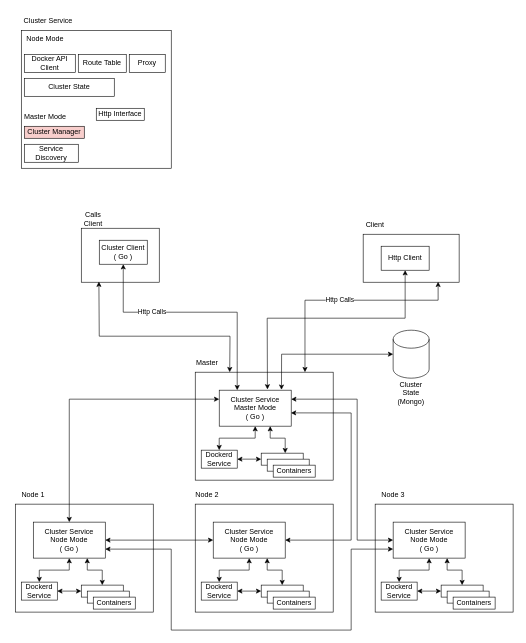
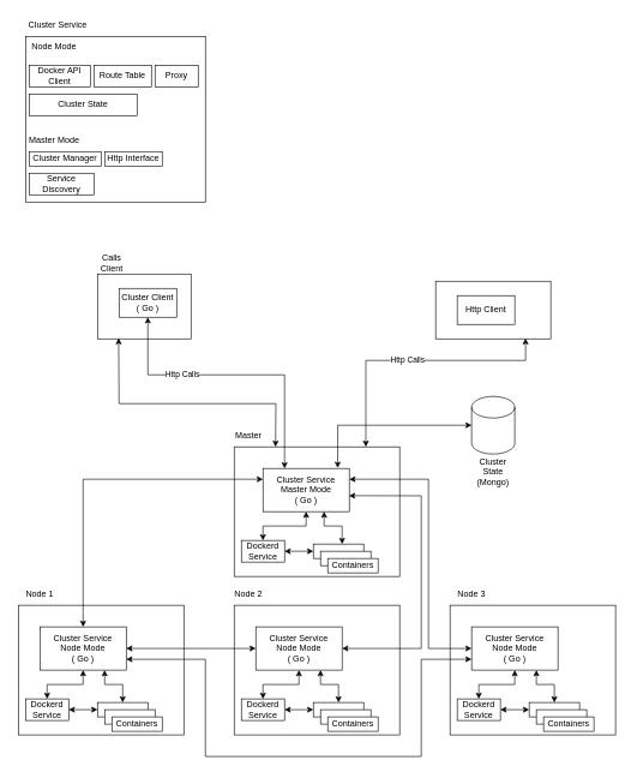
  <mxCell id="0" />
  <mxCell id="1" parent="0" />
  <mxCell id="2" value="Node 1" style="text;html=1;strokeColor=none;fillColor=none;align=center;verticalAlign=middle;whiteSpace=wrap;rounded=0;" parent="1" vertex="1"><mxGeometry x="25" y="810" width="60" height="30" as="geometry" /></mxCell>
  <mxCell id="3" value="Node 2" style="text;html=1;strokeColor=none;fillColor=none;align=center;verticalAlign=middle;whiteSpace=wrap;rounded=0;" parent="1" vertex="1"><mxGeometry x="315" y="810" width="60" height="30" as="geometry" /></mxCell>
  <mxCell id="4" value="Node 3" style="text;html=1;strokeColor=none;fillColor=none;align=center;verticalAlign=middle;whiteSpace=wrap;rounded=0;" parent="1" vertex="1"><mxGeometry x="625" y="810" width="60" height="30" as="geometry" /></mxCell>
  <mxCell id="5" value="" style="rounded=0;whiteSpace=wrap;html=1;" parent="1" vertex="1"><mxGeometry x="25" y="840" width="230" height="180" as="geometry" /></mxCell>
  <mxCell id="6" value="" style="rounded=0;whiteSpace=wrap;html=1;" parent="1" vertex="1"><mxGeometry x="325" y="620" width="230" height="180" as="geometry" /></mxCell>
  <mxCell id="7" value="Master" style="text;html=1;strokeColor=none;fillColor=none;align=center;verticalAlign=middle;whiteSpace=wrap;rounded=0;" parent="1" vertex="1"><mxGeometry x="315" y="590" width="60" height="30" as="geometry" /></mxCell>
  <mxCell id="8" value="" style="rounded=0;whiteSpace=wrap;html=1;" parent="1" vertex="1"><mxGeometry x="135" y="380" width="130" height="90" as="geometry" /></mxCell>
  <mxCell id="9" value="Calls Client" style="text;html=1;strokeColor=none;fillColor=none;align=center;verticalAlign=middle;whiteSpace=wrap;rounded=0;" parent="1" vertex="1"><mxGeometry x="125" y="350" width="60" height="30" as="geometry" /></mxCell>
  <mxCell id="10" value="" style="rounded=0;whiteSpace=wrap;html=1;" parent="1" vertex="1"><mxGeometry x="605" y="390" width="160" height="80" as="geometry" /></mxCell>
- <mxCell id="11" value="Client" style="text;html=1;strokeColor=none;fillColor=none;align=center;verticalAlign=middle;whiteSpace=wrap;rounded=0;" parent="1" vertex="1"><mxGeometry x="595" y="360" width="60" height="30" as="geometry" /></mxCell>
  <mxCell id="12" value="" style="endArrow=classic;startArrow=classic;html=1;rounded=0;exitX=0.25;exitY=0;exitDx=0;exitDy=0;entryX=0.226;entryY=0.99;entryDx=0;entryDy=0;entryPerimeter=0;" parent="1" source="6" target="8" edge="1"><mxGeometry width="50" height="50" relative="1" as="geometry"><mxPoint x="385" y="520" as="sourcePoint" /><mxPoint x="175" y="290" as="targetPoint" /><Array as="points"><mxPoint x="383" y="560" /><mxPoint x="165" y="560" /></Array></mxGeometry></mxCell>
  <mxCell id="13" value="" style="endArrow=classic;startArrow=classic;html=1;rounded=0;exitX=0.25;exitY=0;exitDx=0;exitDy=0;entryX=0.781;entryY=0.991;entryDx=0;entryDy=0;entryPerimeter=0;" parent="1" target="10" edge="1"><mxGeometry width="50" height="50" relative="1" as="geometry"><mxPoint x="508" y="620" as="sourcePoint" /><mxPoint x="720" y="290" as="targetPoint" /><Array as="points"><mxPoint x="508" y="500" /><mxPoint x="730" y="500" /></Array></mxGeometry></mxCell>
  <mxCell id="14" value="Http Calls" style="edgeLabel;html=1;align=center;verticalAlign=middle;resizable=0;points=[];" vertex="1" connectable="0" parent="13"><mxGeometry x="0.201" y="2" relative="1" as="geometry"><mxPoint x="-47" as="offset" /></mxGeometry></mxCell>
  <mxCell id="15" value="&lt;div&gt;Cluster Service &lt;br&gt;&lt;/div&gt;&lt;div&gt;Node Mode&lt;/div&gt;&lt;div&gt;( Go )&lt;br&gt;&lt;/div&gt;" style="rounded=0;whiteSpace=wrap;html=1;" parent="1" vertex="1"><mxGeometry x="55" y="870" width="120" height="60" as="geometry" /></mxCell>
  <mxCell id="16" value="&lt;div&gt;Dockerd Service&lt;br&gt;&lt;/div&gt;" style="rounded=0;whiteSpace=wrap;html=1;" parent="1" vertex="1"><mxGeometry x="35" y="970" width="60" height="30" as="geometry" /></mxCell>
  <mxCell id="17" value="&lt;div&gt;Cluster Client&lt;br&gt;&lt;/div&gt;&lt;div&gt;( Go )&lt;br&gt;&lt;/div&gt;" style="rounded=0;whiteSpace=wrap;html=1;" parent="1" vertex="1"><mxGeometry x="165" y="400" width="80" height="40" as="geometry" /></mxCell>
  <mxCell id="18" value="" style="endArrow=classic;startArrow=classic;html=1;rounded=0;entryX=0.5;entryY=1;entryDx=0;entryDy=0;exitX=0.5;exitY=0;exitDx=0;exitDy=0;" parent="1" target="17" edge="1"><mxGeometry width="50" height="50" relative="1" as="geometry"><mxPoint x="395" y="650" as="sourcePoint" /><mxPoint x="425" y="290" as="targetPoint" /><Array as="points"><mxPoint x="395" y="600" /><mxPoint x="395" y="520" /><mxPoint x="205" y="520" /></Array></mxGeometry></mxCell>
  <mxCell id="19" value="Http Calls" style="edgeLabel;html=1;align=center;verticalAlign=middle;resizable=0;points=[];" vertex="1" connectable="0" parent="18"><mxGeometry x="0.364" y="-2" relative="1" as="geometry"><mxPoint as="offset" /></mxGeometry></mxCell>
  <mxCell id="20" value="" style="rounded=0;whiteSpace=wrap;html=1;" parent="1" vertex="1"><mxGeometry x="135" y="975" width="70" height="20" as="geometry" /></mxCell>
  <mxCell id="21" value="" style="rounded=0;whiteSpace=wrap;html=1;" parent="1" vertex="1"><mxGeometry x="145" y="985" width="70" height="20" as="geometry" /></mxCell>
  <mxCell id="22" value="Containers" style="rounded=0;whiteSpace=wrap;html=1;" parent="1" vertex="1"><mxGeometry x="155" y="995" width="70" height="20" as="geometry" /></mxCell>
  <mxCell id="23" value="" style="endArrow=classic;startArrow=classic;html=1;rounded=0;exitX=1;exitY=0.5;exitDx=0;exitDy=0;entryX=0;entryY=0.5;entryDx=0;entryDy=0;" parent="1" source="16" target="20" edge="1"><mxGeometry width="50" height="50" relative="1" as="geometry"><mxPoint x="195" y="840" as="sourcePoint" /><mxPoint x="245" y="790" as="targetPoint" /></mxGeometry></mxCell>
  <mxCell id="24" value="" style="endArrow=classic;startArrow=classic;html=1;rounded=0;entryX=0.5;entryY=1;entryDx=0;entryDy=0;" parent="1" target="15" edge="1"><mxGeometry width="50" height="50" relative="1" as="geometry"><mxPoint x="65" y="970" as="sourcePoint" /><mxPoint x="125" y="710" as="targetPoint" /><Array as="points"><mxPoint x="65" y="950" /><mxPoint x="115" y="950" /></Array></mxGeometry></mxCell>
  <mxCell id="25" value="" style="rounded=0;whiteSpace=wrap;html=1;" parent="1" vertex="1"><mxGeometry x="325" y="840" width="230" height="180" as="geometry" /></mxCell>
  <mxCell id="26" value="&lt;div&gt;Cluster Service &lt;br&gt;&lt;/div&gt;&lt;div&gt;Node Mode&lt;/div&gt;&lt;div&gt;( Go )&lt;br&gt;&lt;/div&gt;" style="rounded=0;whiteSpace=wrap;html=1;" parent="1" vertex="1"><mxGeometry x="355" y="870" width="120" height="60" as="geometry" /></mxCell>
  <mxCell id="27" value="&lt;div&gt;Dockerd Service&lt;br&gt;&lt;/div&gt;" style="rounded=0;whiteSpace=wrap;html=1;" parent="1" vertex="1"><mxGeometry x="335" y="970" width="60" height="30" as="geometry" /></mxCell>
  <mxCell id="28" value="" style="rounded=0;whiteSpace=wrap;html=1;" parent="1" vertex="1"><mxGeometry x="435" y="975" width="70" height="20" as="geometry" /></mxCell>
  <mxCell id="29" value="" style="rounded=0;whiteSpace=wrap;html=1;" parent="1" vertex="1"><mxGeometry x="445" y="985" width="70" height="20" as="geometry" /></mxCell>
  <mxCell id="30" value="Containers" style="rounded=0;whiteSpace=wrap;html=1;" parent="1" vertex="1"><mxGeometry x="455" y="995" width="70" height="20" as="geometry" /></mxCell>
  <mxCell id="31" value="" style="endArrow=classic;startArrow=classic;html=1;rounded=0;exitX=1;exitY=0.5;exitDx=0;exitDy=0;entryX=0;entryY=0.5;entryDx=0;entryDy=0;" parent="1" source="27" target="28" edge="1"><mxGeometry width="50" height="50" relative="1" as="geometry"><mxPoint x="495" y="840" as="sourcePoint" /><mxPoint x="545" y="790" as="targetPoint" /></mxGeometry></mxCell>
  <mxCell id="32" value="" style="endArrow=classic;startArrow=classic;html=1;rounded=0;entryX=0.5;entryY=1;entryDx=0;entryDy=0;" parent="1" target="26" edge="1"><mxGeometry width="50" height="50" relative="1" as="geometry"><mxPoint x="365" y="970" as="sourcePoint" /><mxPoint x="425" y="710" as="targetPoint" /><Array as="points"><mxPoint x="365" y="950" /><mxPoint x="415" y="950" /></Array></mxGeometry></mxCell>
  <mxCell id="33" value="" style="rounded=0;whiteSpace=wrap;html=1;" parent="1" vertex="1"><mxGeometry x="625" y="840" width="230" height="180" as="geometry" /></mxCell>
  <mxCell id="34" value="&lt;div&gt;Cluster Service &lt;br&gt;&lt;/div&gt;&lt;div&gt;Node Mode&lt;/div&gt;&lt;div&gt;( Go )&lt;br&gt;&lt;/div&gt;" style="rounded=0;whiteSpace=wrap;html=1;" parent="1" vertex="1"><mxGeometry x="655" y="870" width="120" height="60" as="geometry" /></mxCell>
  <mxCell id="35" value="&lt;div&gt;Dockerd Service&lt;br&gt;&lt;/div&gt;" style="rounded=0;whiteSpace=wrap;html=1;" parent="1" vertex="1"><mxGeometry x="635" y="970" width="60" height="30" as="geometry" /></mxCell>
  <mxCell id="36" value="" style="rounded=0;whiteSpace=wrap;html=1;" parent="1" vertex="1"><mxGeometry x="735" y="975" width="70" height="20" as="geometry" /></mxCell>
  <mxCell id="37" value="" style="rounded=0;whiteSpace=wrap;html=1;" parent="1" vertex="1"><mxGeometry x="745" y="985" width="70" height="20" as="geometry" /></mxCell>
  <mxCell id="38" value="Containers" style="rounded=0;whiteSpace=wrap;html=1;" parent="1" vertex="1"><mxGeometry x="755" y="995" width="70" height="20" as="geometry" /></mxCell>
  <mxCell id="39" value="" style="endArrow=classic;startArrow=classic;html=1;rounded=0;exitX=1;exitY=0.5;exitDx=0;exitDy=0;entryX=0;entryY=0.5;entryDx=0;entryDy=0;" parent="1" source="35" target="36" edge="1"><mxGeometry width="50" height="50" relative="1" as="geometry"><mxPoint x="795" y="840" as="sourcePoint" /><mxPoint x="845" y="790" as="targetPoint" /></mxGeometry></mxCell>
  <mxCell id="40" value="" style="endArrow=classic;startArrow=classic;html=1;rounded=0;entryX=0.5;entryY=1;entryDx=0;entryDy=0;" parent="1" target="34" edge="1"><mxGeometry width="50" height="50" relative="1" as="geometry"><mxPoint x="665" y="970" as="sourcePoint" /><mxPoint x="725" y="710" as="targetPoint" /><Array as="points"><mxPoint x="665" y="950" /><mxPoint x="715" y="950" /></Array></mxGeometry></mxCell>
  <mxCell id="41" value="&lt;div&gt;Cluster Service &lt;br&gt;&lt;/div&gt;&lt;div&gt;Master Mode&lt;/div&gt;&lt;div&gt;( Go )&lt;br&gt;&lt;/div&gt;" style="rounded=0;whiteSpace=wrap;html=1;" parent="1" vertex="1"><mxGeometry x="365" y="650" width="120" height="60" as="geometry" /></mxCell>
  <mxCell id="42" value="&lt;div&gt;Dockerd Service&lt;br&gt;&lt;/div&gt;" style="rounded=0;whiteSpace=wrap;html=1;" parent="1" vertex="1"><mxGeometry x="335" y="750" width="60" height="30" as="geometry" /></mxCell>
  <mxCell id="43" value="" style="rounded=0;whiteSpace=wrap;html=1;" parent="1" vertex="1"><mxGeometry x="435" y="755" width="70" height="20" as="geometry" /></mxCell>
  <mxCell id="44" value="" style="rounded=0;whiteSpace=wrap;html=1;" parent="1" vertex="1"><mxGeometry x="445" y="765" width="70" height="20" as="geometry" /></mxCell>
  <mxCell id="45" value="Containers" style="rounded=0;whiteSpace=wrap;html=1;" parent="1" vertex="1"><mxGeometry x="455" y="775" width="70" height="20" as="geometry" /></mxCell>
  <mxCell id="46" value="" style="endArrow=classic;startArrow=classic;html=1;rounded=0;exitX=1;exitY=0.5;exitDx=0;exitDy=0;entryX=0;entryY=0.5;entryDx=0;entryDy=0;" parent="1" source="42" target="43" edge="1"><mxGeometry width="50" height="50" relative="1" as="geometry"><mxPoint x="495" y="620" as="sourcePoint" /><mxPoint x="545" y="570" as="targetPoint" /></mxGeometry></mxCell>
  <mxCell id="47" value="" style="endArrow=classic;startArrow=classic;html=1;rounded=0;entryX=0.5;entryY=1;entryDx=0;entryDy=0;" parent="1" target="41" edge="1"><mxGeometry width="50" height="50" relative="1" as="geometry"><mxPoint x="365" y="750" as="sourcePoint" /><mxPoint x="425" y="490" as="targetPoint" /><Array as="points"><mxPoint x="365" y="730" /><mxPoint x="425" y="730" /></Array></mxGeometry></mxCell>
  <mxCell id="48" value="" style="endArrow=classic;startArrow=classic;html=1;rounded=0;exitX=1;exitY=0.25;exitDx=0;exitDy=0;entryX=0;entryY=0.5;entryDx=0;entryDy=0;" parent="1" source="41" target="34" edge="1"><mxGeometry width="50" height="50" relative="1" as="geometry"><mxPoint x="695" y="640" as="sourcePoint" /><mxPoint x="745" y="590" as="targetPoint" /><Array as="points"><mxPoint x="595" y="665" /><mxPoint x="595" y="900" /></Array></mxGeometry></mxCell>
  <mxCell id="49" value="" style="endArrow=classic;startArrow=classic;html=1;rounded=0;entryX=0.997;entryY=0.631;entryDx=0;entryDy=0;entryPerimeter=0;exitX=1;exitY=0.5;exitDx=0;exitDy=0;" parent="1" source="26" target="41" edge="1"><mxGeometry width="50" height="50" relative="1" as="geometry"><mxPoint x="685" y="680" as="sourcePoint" /><mxPoint x="685" y="660" as="targetPoint" /><Array as="points"><mxPoint x="585" y="900" /><mxPoint x="585" y="688" /></Array></mxGeometry></mxCell>
  <mxCell id="50" value="Http Client" style="rounded=0;whiteSpace=wrap;html=1;" vertex="1" parent="1"><mxGeometry x="635" y="410" width="80" height="40" as="geometry" /></mxCell>
- <mxCell id="51" value="" style="endArrow=classic;startArrow=classic;html=1;rounded=0;entryX=0.5;entryY=1;entryDx=0;entryDy=0;exitX=0.67;exitY=-0.021;exitDx=0;exitDy=0;exitPerimeter=0;" edge="1" parent="1" source="41" target="50"><mxGeometry width="50" height="50" relative="1" as="geometry"><mxPoint x="465" y="330" as="sourcePoint" /><mxPoint x="515" y="280" as="targetPoint" /><Array as="points"><mxPoint x="445" y="530" /><mxPoint x="675" y="530" /></Array></mxGeometry></mxCell>
  <mxCell id="52" value="" style="shape=cylinder3;whiteSpace=wrap;html=1;boundedLbl=1;backgroundOutline=1;size=15;" vertex="1" parent="1"><mxGeometry x="655" y="550" width="60" height="80" as="geometry" /></mxCell>
  <mxCell id="53" value="" style="endArrow=classic;startArrow=classic;html=1;rounded=0;exitX=0.865;exitY=-0.012;exitDx=0;exitDy=0;exitPerimeter=0;entryX=0;entryY=0.5;entryDx=0;entryDy=0;entryPerimeter=0;" edge="1" parent="1" source="41" target="52"><mxGeometry width="50" height="50" relative="1" as="geometry"><mxPoint x="675" y="610" as="sourcePoint" /><mxPoint x="725" y="560" as="targetPoint" /><Array as="points"><mxPoint x="469" y="590" /></Array></mxGeometry></mxCell>
  <mxCell id="54" value="&lt;div&gt;Cluster State&lt;/div&gt;&lt;div&gt;(Mongo)&lt;br&gt;&lt;/div&gt;" style="text;html=1;strokeColor=none;fillColor=none;align=center;verticalAlign=middle;whiteSpace=wrap;rounded=0;" vertex="1" parent="1"><mxGeometry x="655" y="640" width="60" height="30" as="geometry" /></mxCell>
  <mxCell id="55" value="" style="endArrow=classic;startArrow=classic;html=1;rounded=0;exitX=0.75;exitY=1;exitDx=0;exitDy=0;entryX=0.5;entryY=0;entryDx=0;entryDy=0;" edge="1" parent="1" source="15" target="20"><mxGeometry width="50" height="50" relative="1" as="geometry"><mxPoint x="275" y="1110" as="sourcePoint" /><mxPoint x="325" y="1060" as="targetPoint" /><Array as="points"><mxPoint x="145" y="950" /><mxPoint x="170" y="950" /></Array></mxGeometry></mxCell>
  <mxCell id="56" value="" style="endArrow=classic;startArrow=classic;html=1;rounded=0;entryX=0.75;entryY=1;entryDx=0;entryDy=0;exitX=0.5;exitY=0;exitDx=0;exitDy=0;" edge="1" parent="1" source="28" target="26"><mxGeometry width="50" height="50" relative="1" as="geometry"><mxPoint x="475" y="1100" as="sourcePoint" /><mxPoint x="525" y="1050" as="targetPoint" /><Array as="points"><mxPoint x="470" y="950" /><mxPoint x="445" y="950" /></Array></mxGeometry></mxCell>
  <mxCell id="57" value="" style="endArrow=classic;startArrow=classic;html=1;rounded=0;entryX=0.75;entryY=1;entryDx=0;entryDy=0;exitX=0.5;exitY=0;exitDx=0;exitDy=0;" edge="1" parent="1" source="36" target="34"><mxGeometry width="50" height="50" relative="1" as="geometry"><mxPoint x="845" y="1090" as="sourcePoint" /><mxPoint x="895" y="1040" as="targetPoint" /><Array as="points"><mxPoint x="770" y="950" /><mxPoint x="745" y="950" /></Array></mxGeometry></mxCell>
  <mxCell id="58" value="" style="rounded=0;whiteSpace=wrap;html=1;" vertex="1" parent="1"><mxGeometry x="35" y="50" width="250" height="230" as="geometry" /></mxCell>
  <mxCell id="59" value="Cluster Service" style="text;html=1;strokeColor=none;fillColor=none;align=center;verticalAlign=middle;whiteSpace=wrap;rounded=0;" vertex="1" parent="1"><mxGeometry x="25" y="20" width="110" height="30" as="geometry" /></mxCell>
  <mxCell id="60" value="Route Table" style="rounded=0;whiteSpace=wrap;html=1;" vertex="1" parent="1"><mxGeometry x="130" y="90" width="80" height="30" as="geometry" /></mxCell>
  <mxCell id="61" value="Proxy" style="rounded=0;whiteSpace=wrap;html=1;" vertex="1" parent="1"><mxGeometry x="215" y="90" width="60" height="30" as="geometry" /></mxCell>
  <mxCell id="62" value="Docker API Client" style="rounded=0;whiteSpace=wrap;html=1;" vertex="1" parent="1"><mxGeometry x="40" y="90" width="85" height="30" as="geometry" /></mxCell>
- <mxCell id="63" value="Http Interface" style="rounded=0;whiteSpace=wrap;html=1;" vertex="1" parent="1"><mxGeometry x="160" y="180" width="80" height="20" as="geometry" /></mxCell>
+ <mxCell id="63" value="Http Interface" style="rounded=0;whiteSpace=wrap;html=1;" vertex="1" parent="1"><mxGeometry x="145" y="210" width="80" height="20" as="geometry" /></mxCell>
  <mxCell id="64" value="Cluster State" style="rounded=0;whiteSpace=wrap;html=1;" vertex="1" parent="1"><mxGeometry x="40" y="130" width="150" height="30" as="geometry" /></mxCell>
- <mxCell id="65" value="Cluster Manager" style="rounded=0;whiteSpace=wrap;html=1;fillColor=#f8cecc;" vertex="1" parent="1"><mxGeometry x="40" y="210" width="100" height="20" as="geometry" /></mxCell>
+ <mxCell id="65" value="Cluster Manager" style="rounded=0;whiteSpace=wrap;html=1;" vertex="1" parent="1"><mxGeometry x="40" y="210" width="100" height="20" as="geometry" /></mxCell>
  <mxCell id="66" value="" style="endArrow=classic;startArrow=classic;html=1;rounded=0;entryX=0.75;entryY=1;entryDx=0;entryDy=0;exitX=0.5;exitY=0;exitDx=0;exitDy=0;" edge="1" parent="1"><mxGeometry width="50" height="50" relative="1" as="geometry"><mxPoint x="475" y="755" as="sourcePoint" /><mxPoint x="450" y="710" as="targetPoint" /><Array as="points"><mxPoint x="475" y="730" /><mxPoint x="450" y="730" /></Array></mxGeometry></mxCell>
  <mxCell id="67" value="Service Discovery" style="rounded=0;whiteSpace=wrap;html=1;" vertex="1" parent="1"><mxGeometry x="40" y="240" width="90" height="30" as="geometry" /></mxCell>
  <mxCell id="68" value="Node Mode" style="text;html=1;strokeColor=none;fillColor=none;align=center;verticalAlign=middle;whiteSpace=wrap;rounded=0;" vertex="1" parent="1"><mxGeometry x="20" y="50" width="110" height="30" as="geometry" /></mxCell>
  <mxCell id="69" value="Master Mode" style="text;html=1;strokeColor=none;fillColor=none;align=center;verticalAlign=middle;whiteSpace=wrap;rounded=0;" vertex="1" parent="1"><mxGeometry x="20" y="180" width="110" height="30" as="geometry" /></mxCell>
  <mxCell id="70" value="" style="endArrow=classic;startArrow=classic;html=1;rounded=0;exitX=1;exitY=0.5;exitDx=0;exitDy=0;" edge="1" parent="1" source="15" target="26"><mxGeometry width="50" height="50" relative="1" as="geometry"><mxPoint x="285" y="910" as="sourcePoint" /><mxPoint x="335" y="860" as="targetPoint" /></mxGeometry></mxCell>
  <mxCell id="71" value="" style="endArrow=classic;startArrow=classic;html=1;rounded=0;exitX=0.5;exitY=0;exitDx=0;exitDy=0;entryX=0;entryY=0.25;entryDx=0;entryDy=0;" edge="1" parent="1" source="15" target="41"><mxGeometry width="50" height="50" relative="1" as="geometry"><mxPoint x="175" y="790" as="sourcePoint" /><mxPoint x="225" y="740" as="targetPoint" /><Array as="points"><mxPoint x="115" y="665" /></Array></mxGeometry></mxCell>
  <mxCell id="72" value="" style="endArrow=classic;startArrow=classic;html=1;rounded=0;entryX=1;entryY=0.75;entryDx=0;entryDy=0;exitX=0;exitY=0.75;exitDx=0;exitDy=0;" edge="1" parent="1" source="34" target="15"><mxGeometry width="50" height="50" relative="1" as="geometry"><mxPoint x="275" y="985" as="sourcePoint" /><mxPoint x="325" y="935" as="targetPoint" /><Array as="points"><mxPoint x="585" y="915" /><mxPoint x="585" y="1050" /><mxPoint x="285" y="1050" /><mxPoint x="285" y="915" /></Array></mxGeometry></mxCell>
